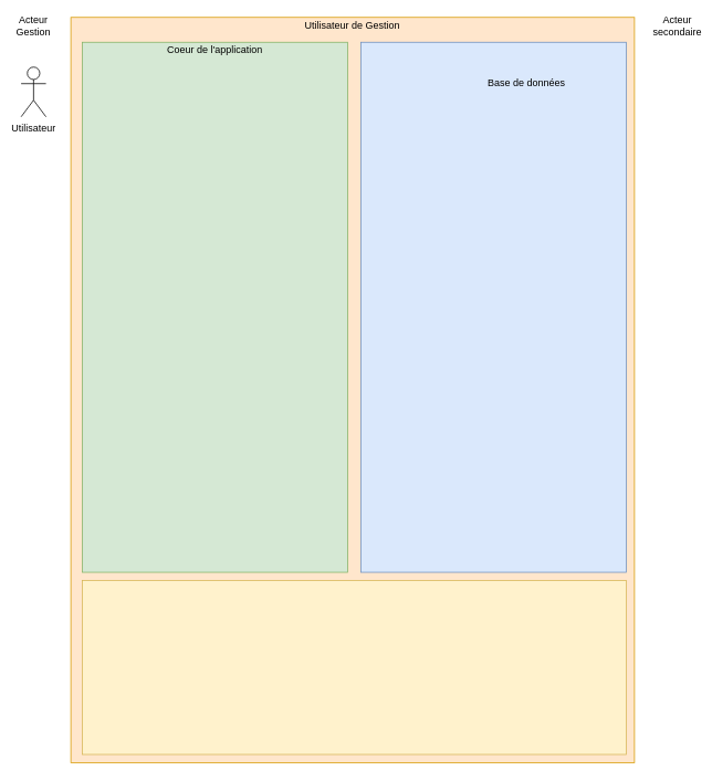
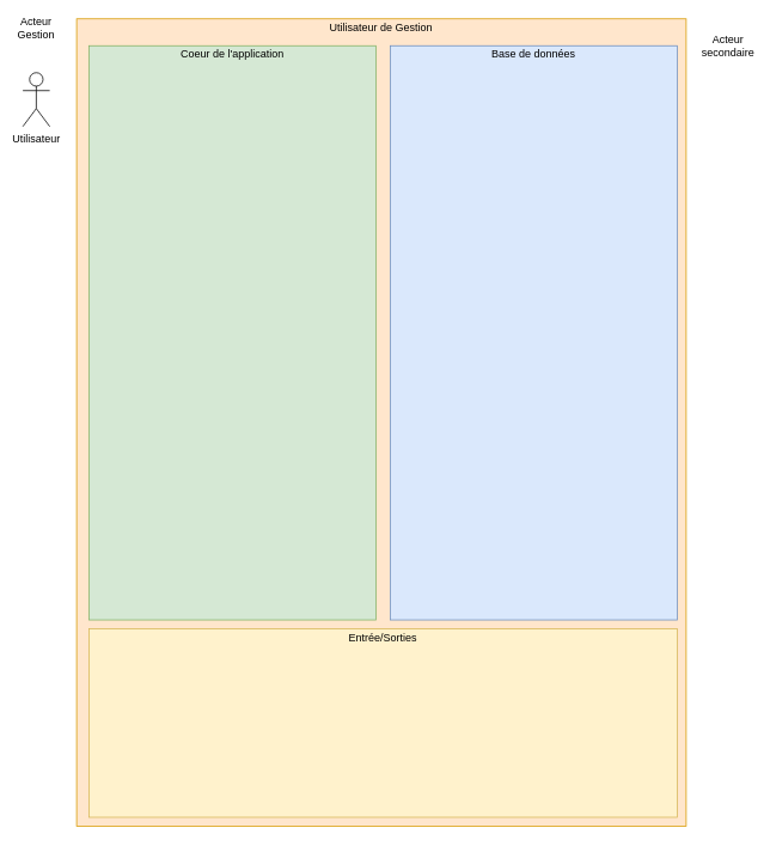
  <mxCell id="0" />
  <mxCell id="1" parent="0" />
  <mxCell id="2" value="" style="rounded=0;whiteSpace=wrap;html=1;fillColor=#ffe6cc;strokeColor=#d79b00;" vertex="1" parent="1"><mxGeometry x="85" y="20" width="680" height="900" as="geometry" /></mxCell>
  <mxCell id="3" value="Utilisateur de Gestion" style="text;html=1;strokeColor=none;fillColor=none;align=center;verticalAlign=middle;whiteSpace=wrap;rounded=0;" vertex="1" parent="1"><mxGeometry x="335" y="20" width="180" height="20" as="geometry" /></mxCell>
  <mxCell id="4" value="Utilisateur" style="shape=umlActor;verticalLabelPosition=bottom;verticalAlign=top;html=1;outlineConnect=0;" vertex="1" parent="1"><mxGeometry x="25" y="80" width="30" height="60" as="geometry" /></mxCell>
  <mxCell id="5" value="Acteur Gestion" style="text;html=1;strokeColor=none;fillColor=none;align=center;verticalAlign=middle;whiteSpace=wrap;rounded=0;" vertex="1" parent="1"><mxGeometry x="20" y="20" width="40" height="20" as="geometry" /></mxCell>
- <mxCell id="6" value="Acteur secondaire" style="text;html=1;strokeColor=none;fillColor=none;align=center;verticalAlign=middle;whiteSpace=wrap;rounded=0;" vertex="1" parent="1"><mxGeometry x="797" y="20" width="40" height="20" as="geometry" /></mxCell>
+ <mxCell id="6" value="Acteur secondaire" style="text;html=1;strokeColor=none;fillColor=none;align=center;verticalAlign=middle;whiteSpace=wrap;rounded=0;" vertex="1" parent="1"><mxGeometry x="792" y="40" width="40" height="20" as="geometry" /></mxCell>
  <mxCell id="7" value="" style="rounded=0;whiteSpace=wrap;html=1;fillColor=#dae8fc;strokeColor=#6c8ebf;" vertex="1" parent="1"><mxGeometry x="435" y="50" width="320" height="640" as="geometry" /></mxCell>
  <mxCell id="8" value="" style="rounded=0;whiteSpace=wrap;html=1;fillColor=#d5e8d4;strokeColor=#82b366;" vertex="1" parent="1"><mxGeometry x="99" y="50" width="320" height="640" as="geometry" /></mxCell>
- <mxCell id="9" value="Base de données" style="text;html=1;strokeColor=none;fillColor=none;align=center;verticalAlign=middle;whiteSpace=wrap;rounded=0;" vertex="1" parent="1"><mxGeometry x="545" y="90" width="180" height="20" as="geometry" /></mxCell>
+ <mxCell id="9" value="Base de données" style="text;html=1;strokeColor=none;fillColor=none;align=center;verticalAlign=middle;whiteSpace=wrap;rounded=0;" vertex="1" parent="1"><mxGeometry x="505" y="50" width="180" height="20" as="geometry" /></mxCell>
  <mxCell id="10" value="Coeur de l'application" style="text;html=1;strokeColor=none;fillColor=none;align=center;verticalAlign=middle;whiteSpace=wrap;rounded=0;" vertex="1" parent="1"><mxGeometry x="169" y="50" width="180" height="20" as="geometry" /></mxCell>
  <mxCell id="11" value="" style="rounded=0;whiteSpace=wrap;html=1;fillColor=#fff2cc;strokeColor=#d6b656;" vertex="1" parent="1"><mxGeometry x="99" y="700" width="656" height="210" as="geometry" /></mxCell>
+ <mxCell id="12" value="Entrée/Sorties" style="text;html=1;strokeColor=none;fillColor=none;align=center;verticalAlign=middle;whiteSpace=wrap;rounded=0;" vertex="1" parent="1"><mxGeometry x="337" y="700" width="180" height="20" as="geometry" /></mxCell>
